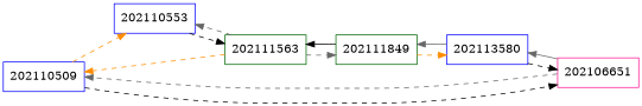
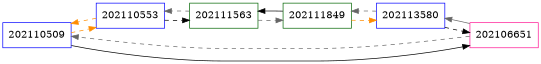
  digraph {
    rankdir=LR
    node [color=blue shape=record]
    edge [color=gray40 style=dashed]
    n1 [label=202110509]
    n2 [label=202110553]
    n3 [color=deeppink label=202106651]
    n4 [color=darkgreen label=202111563]
    n5 [label=202113580]
    n6 [color=darkgreen label=202111849]
    n1 -> n2 [color=darkorange]
-   n1 -> n3 [color=black]
-   n4 -> n1 [color=darkorange]
+   n1 -> n3 [color=black style=solid]
+   n2 -> n1 [color=darkorange]
    n2 -> n4 [color=black]
    n3 -> n1
    n3 -> n5 [style=solid]
    n4 -> n2
    n4 -> n6
    n5 -> n3 [color=black]
-   n5 -> n6 [style=solid]
+   n5 -> n6
    n6 -> n4 [color=black style=solid]
    n6 -> n5 [color=darkorange]
  }
